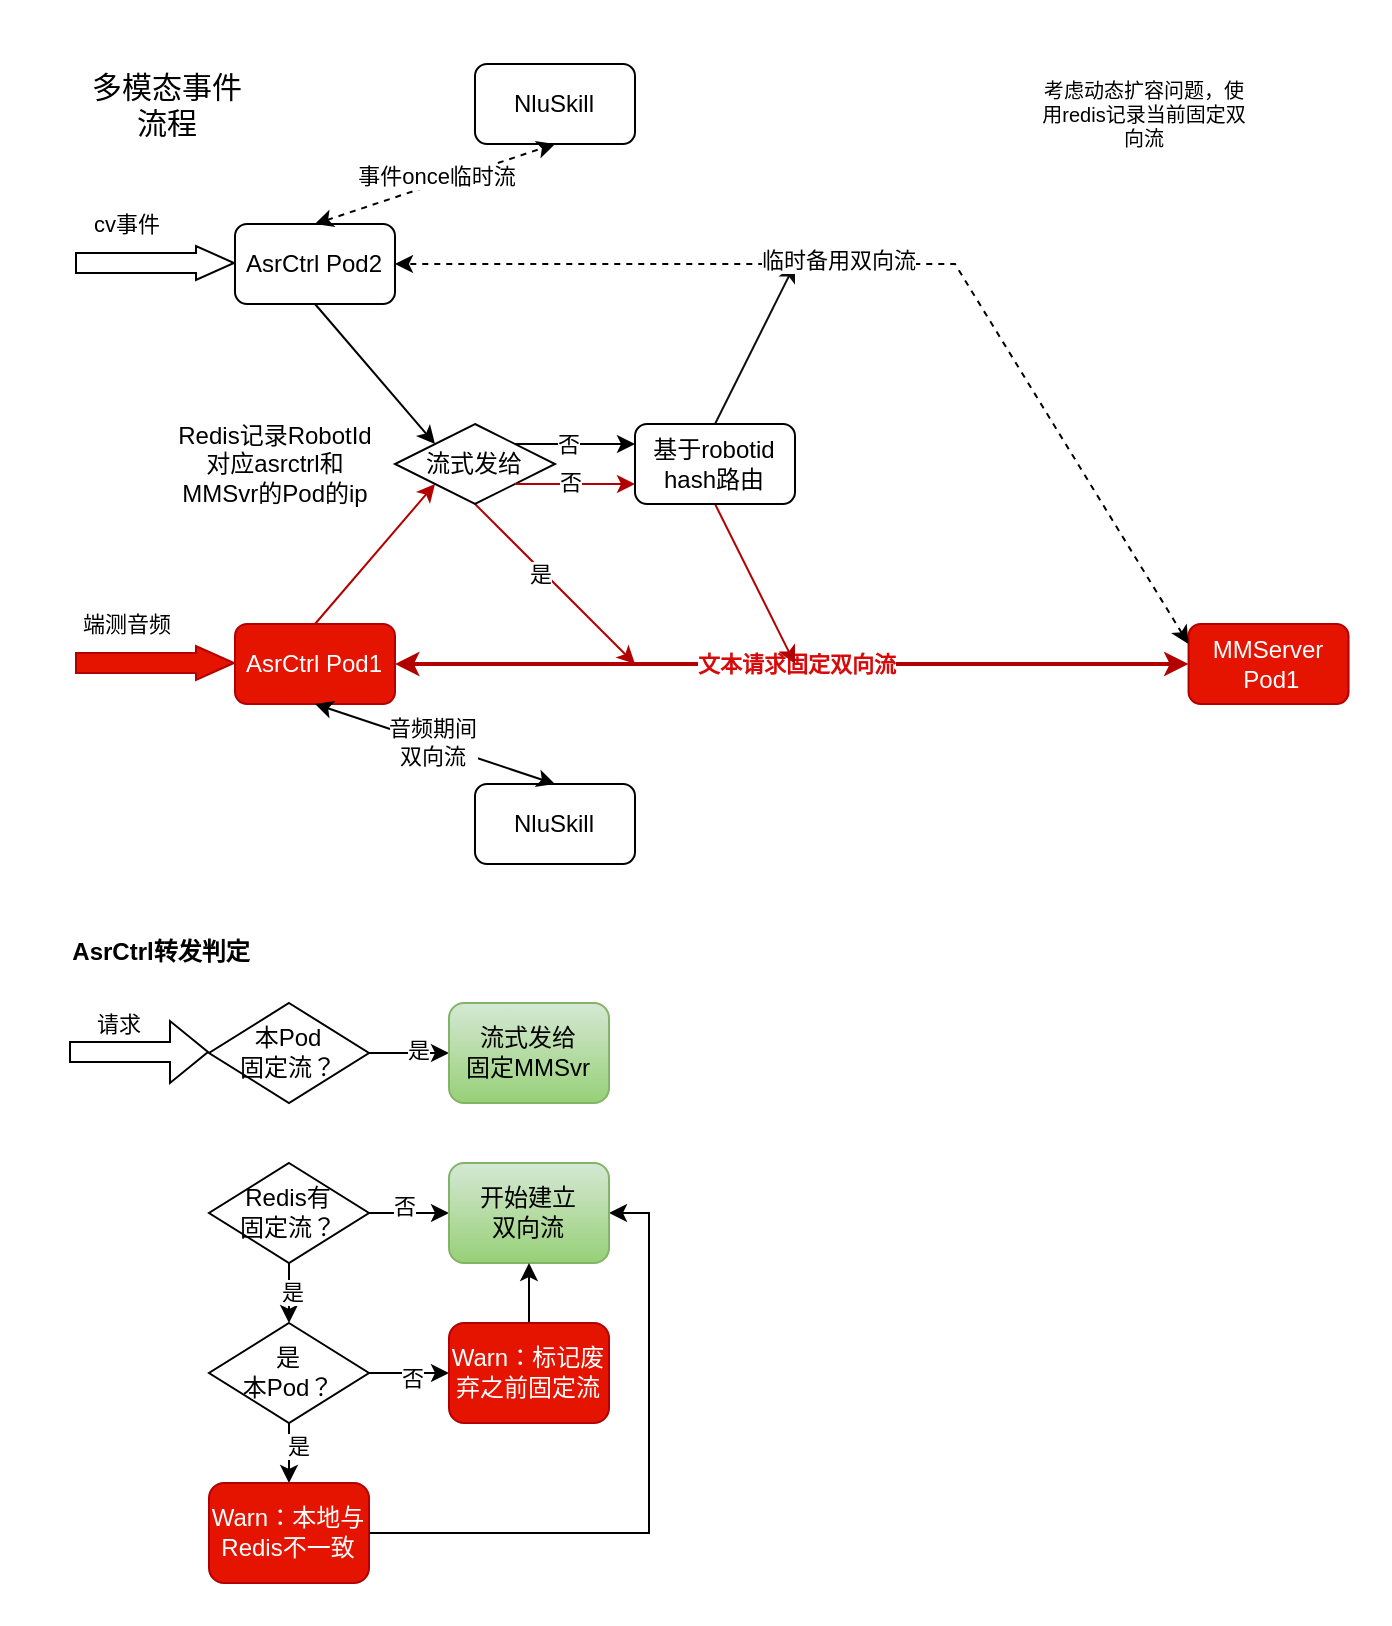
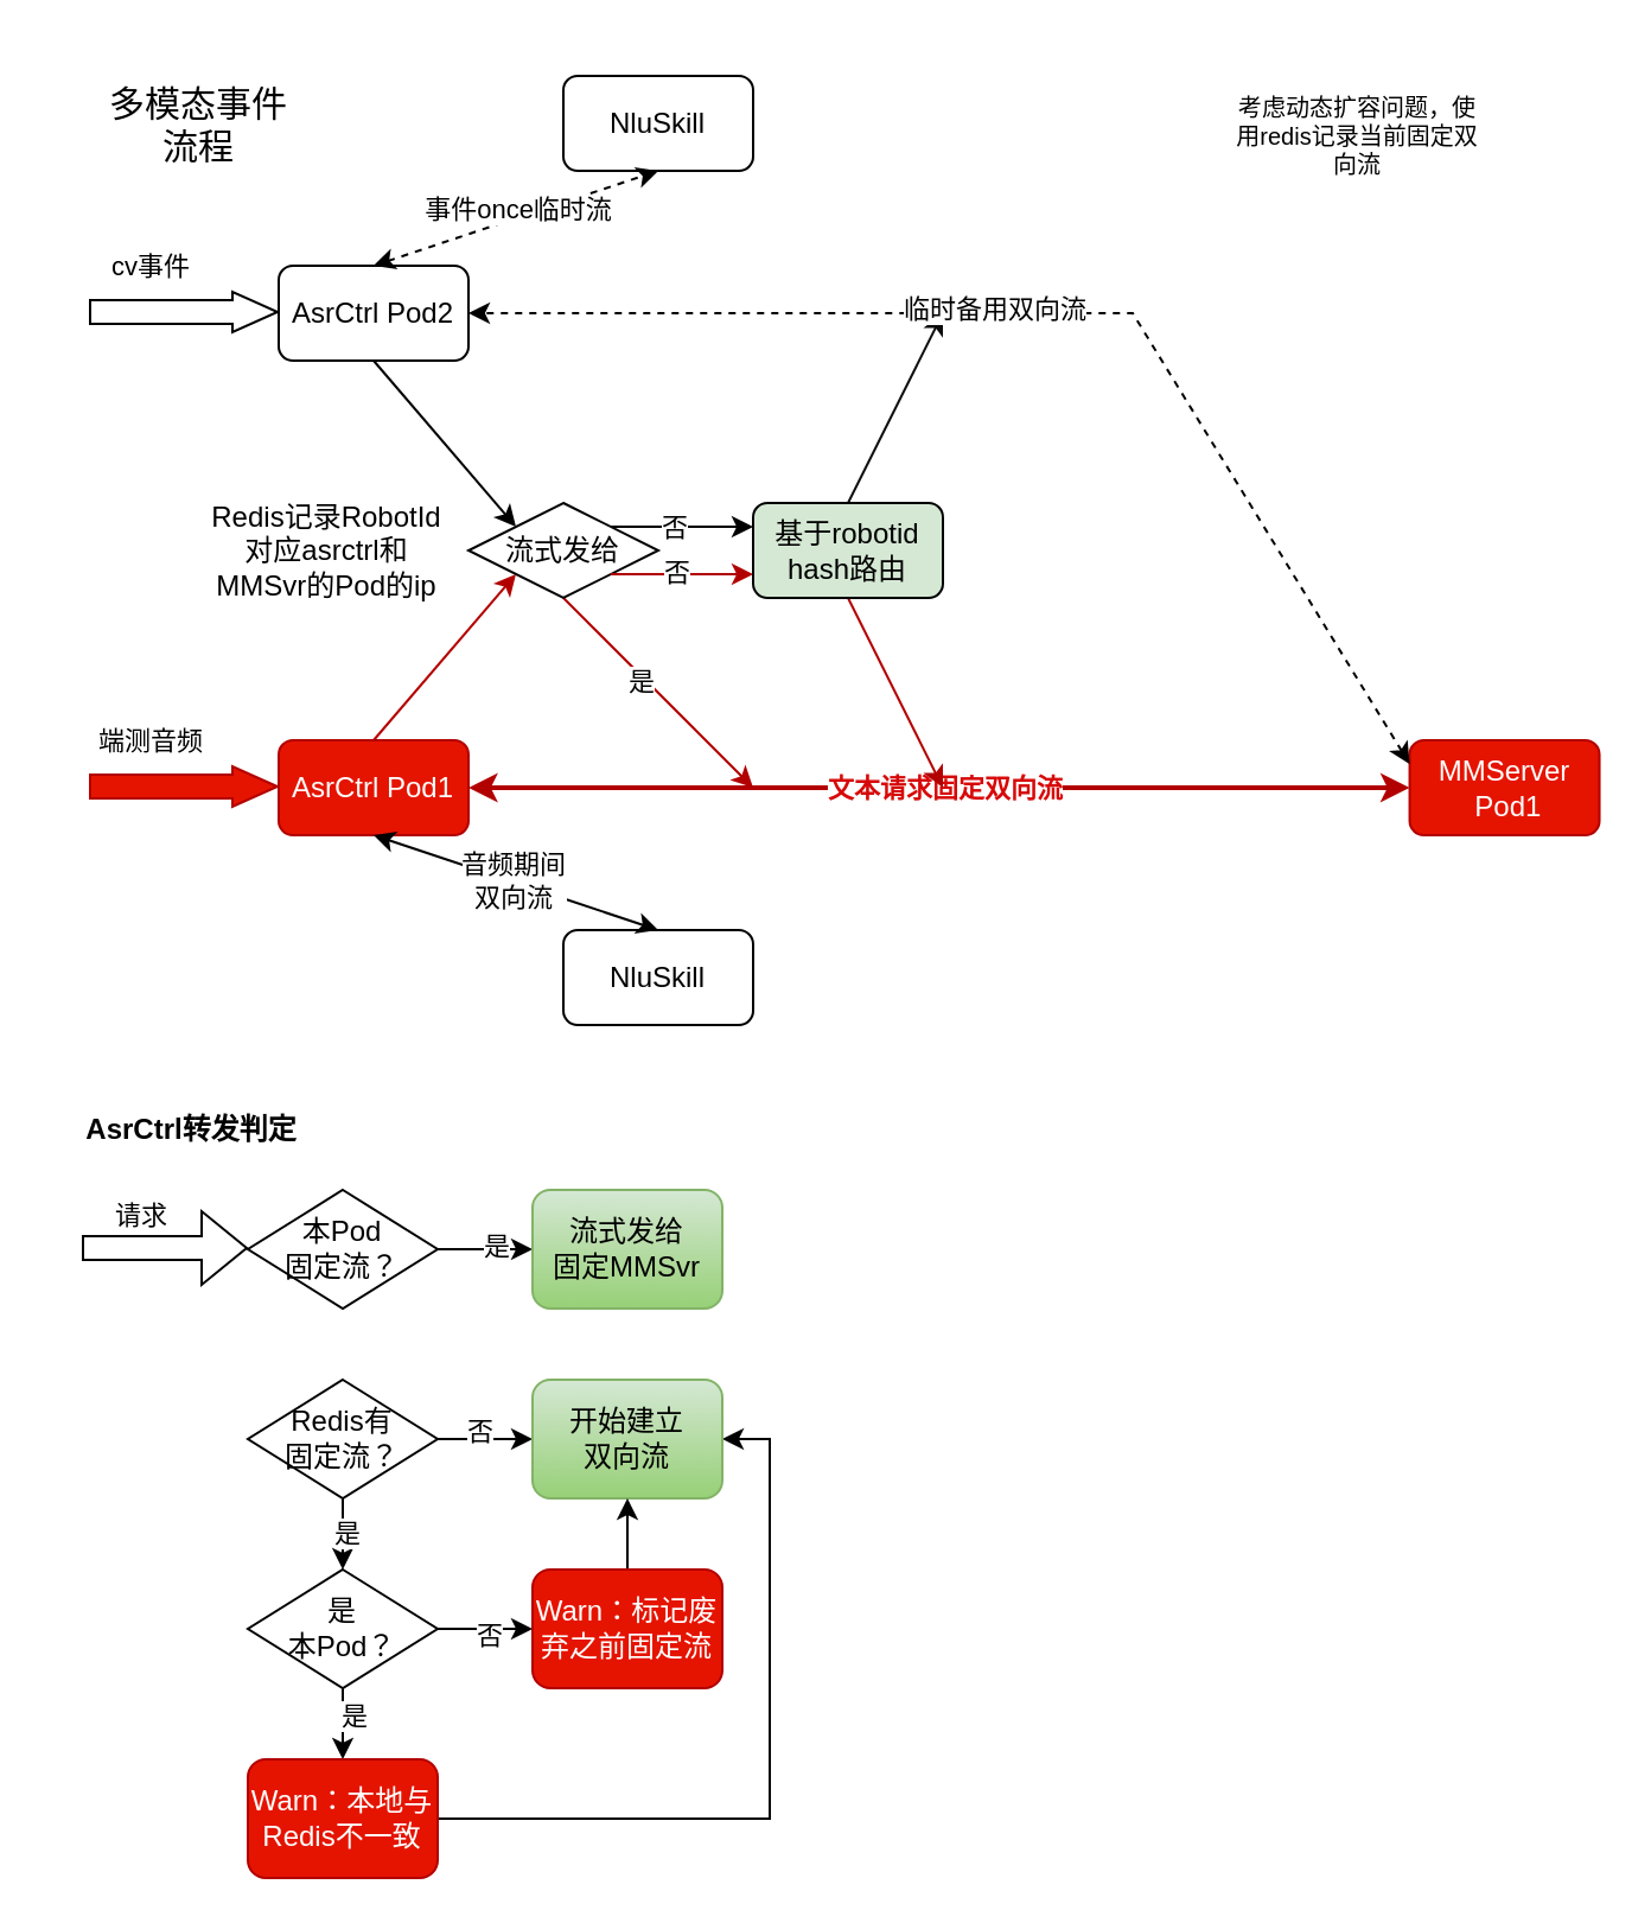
  <mxCell id="0" />
  <mxCell id="1" parent="0" />
  <mxCell id="2" value="" style="shape=flexArrow;endArrow=classic;html=1;rounded=0;endWidth=6;endSize=6;fillColor=#e51400;strokeColor=#B20000;" parent="1" edge="1"><mxGeometry width="50" height="50" relative="1" as="geometry"><mxPoint x="37" y="331" as="sourcePoint" /><mxPoint x="117" y="331" as="targetPoint" /></mxGeometry></mxCell>
  <mxCell id="3" value="端测音频" style="edgeLabel;html=1;align=center;verticalAlign=middle;resizable=0;points=[];" parent="2" vertex="1" connectable="0"><mxGeometry x="-0.371" y="3" relative="1" as="geometry"><mxPoint y="-17" as="offset" /></mxGeometry></mxCell>
  <mxCell id="4" value="" style="shape=flexArrow;endArrow=classic;html=1;rounded=0;endWidth=6;endSize=6;" parent="1" edge="1"><mxGeometry width="50" height="50" relative="1" as="geometry"><mxPoint x="37" y="131" as="sourcePoint" /><mxPoint x="117" y="131" as="targetPoint" /></mxGeometry></mxCell>
  <mxCell id="5" value="cv事件" style="edgeLabel;html=1;align=center;verticalAlign=middle;resizable=0;points=[];" parent="4" vertex="1" connectable="0"><mxGeometry x="-0.371" y="3" relative="1" as="geometry"><mxPoint y="-17" as="offset" /></mxGeometry></mxCell>
  <mxCell id="6" style="rounded=0;orthogonalLoop=1;jettySize=auto;html=1;exitX=0.5;exitY=0;exitDx=0;exitDy=0;entryX=0;entryY=1;entryDx=0;entryDy=0;fillColor=#e51400;strokeColor=#B20000;" parent="1" source="7" target="16" edge="1"><mxGeometry relative="1" as="geometry" /></mxCell>
  <mxCell id="7" value="AsrCtrl Pod1" style="rounded=1;whiteSpace=wrap;html=1;fillColor=#e51400;fontColor=#ffffff;strokeColor=#B20000;" parent="1" vertex="1"><mxGeometry x="117" y="311.5" width="80" height="40" as="geometry" /></mxCell>
  <mxCell id="8" value="NluSkill" style="rounded=1;whiteSpace=wrap;html=1;" parent="1" vertex="1"><mxGeometry x="237" y="391.5" width="80" height="40" as="geometry" /></mxCell>
  <mxCell id="9" value="MMServer&lt;br&gt;&amp;nbsp;Pod1" style="rounded=1;whiteSpace=wrap;html=1;fillColor=#e51400;fontColor=#ffffff;strokeColor=#B20000;" parent="1" vertex="1"><mxGeometry x="593.77" y="311.5" width="80" height="40" as="geometry" /></mxCell>
  <mxCell id="10" style="rounded=0;orthogonalLoop=1;jettySize=auto;html=1;exitX=0.5;exitY=1;exitDx=0;exitDy=0;entryX=0;entryY=0;entryDx=0;entryDy=0;" parent="1" source="11" target="16" edge="1"><mxGeometry relative="1" as="geometry" /></mxCell>
  <mxCell id="11" value="AsrCtrl Pod2" style="rounded=1;whiteSpace=wrap;html=1;" parent="1" vertex="1"><mxGeometry x="117" y="111.5" width="80" height="40" as="geometry" /></mxCell>
  <mxCell id="12" value="" style="endArrow=classic;startArrow=classic;html=1;rounded=0;entryX=0;entryY=0.5;entryDx=0;entryDy=0;fillColor=#e51400;strokeColor=#B20000;strokeWidth=2;" parent="1" source="7" target="9" edge="1"><mxGeometry width="50" height="50" relative="1" as="geometry"><mxPoint x="237" y="331" as="sourcePoint" /><mxPoint x="317" y="331" as="targetPoint" /></mxGeometry></mxCell>
  <mxCell id="13" value="文本请求固定双向流" style="edgeLabel;html=1;align=center;verticalAlign=middle;resizable=0;points=[];fontColor=#d70909;fontStyle=1" parent="12" vertex="1" connectable="0"><mxGeometry x="-0.14" y="2" relative="1" as="geometry"><mxPoint x="29" y="2" as="offset" /></mxGeometry></mxCell>
  <mxCell id="14" style="rounded=0;orthogonalLoop=1;jettySize=auto;html=1;exitX=0.5;exitY=1;exitDx=0;exitDy=0;fillColor=#e51400;strokeColor=#B20000;" parent="1" source="16" edge="1"><mxGeometry relative="1" as="geometry"><mxPoint x="277" y="221.5" as="sourcePoint" /><mxPoint x="317" y="331.5" as="targetPoint" /></mxGeometry></mxCell>
  <mxCell id="15" value="是" style="edgeLabel;html=1;align=center;verticalAlign=middle;resizable=0;points=[];" parent="14" vertex="1" connectable="0"><mxGeometry x="-0.153" y="-2" relative="1" as="geometry"><mxPoint as="offset" /></mxGeometry></mxCell>
  <mxCell id="16" value="流式发给" style="rhombus;whiteSpace=wrap;html=1;" parent="1" vertex="1"><mxGeometry x="197" y="211.5" width="80" height="40" as="geometry" /></mxCell>
  <mxCell id="17" value="" style="endArrow=classic;startArrow=classic;html=1;rounded=0;exitX=0.5;exitY=0;exitDx=0;exitDy=0;" parent="1" source="8" edge="1"><mxGeometry width="50" height="50" relative="1" as="geometry"><mxPoint x="107" y="401.5" as="sourcePoint" /><mxPoint x="157" y="351.5" as="targetPoint" /></mxGeometry></mxCell>
  <mxCell id="18" value="音频期间&lt;br&gt;双向流" style="edgeLabel;html=1;align=center;verticalAlign=middle;resizable=0;points=[];" parent="17" vertex="1" connectable="0"><mxGeometry x="0.025" relative="1" as="geometry"><mxPoint as="offset" /></mxGeometry></mxCell>
  <mxCell id="19" value="NluSkill" style="rounded=1;whiteSpace=wrap;html=1;" parent="1" vertex="1"><mxGeometry x="237" y="31.5" width="80" height="40" as="geometry" /></mxCell>
  <mxCell id="20" value="" style="endArrow=classic;startArrow=classic;html=1;rounded=0;entryX=0.5;entryY=1;entryDx=0;entryDy=0;dashed=1;" parent="1" target="19" edge="1"><mxGeometry width="50" height="50" relative="1" as="geometry"><mxPoint x="157" y="111.5" as="sourcePoint" /><mxPoint x="207" y="61.5" as="targetPoint" /></mxGeometry></mxCell>
  <mxCell id="21" value="事件once临时流" style="edgeLabel;html=1;align=center;verticalAlign=middle;resizable=0;points=[];" parent="20" vertex="1" connectable="0"><mxGeometry x="0.013" y="4" relative="1" as="geometry"><mxPoint x="1" as="offset" /></mxGeometry></mxCell>
  <mxCell id="22" value="" style="endArrow=classic;html=1;rounded=0;exitX=1;exitY=0;exitDx=0;exitDy=0;entryX=0;entryY=0.25;entryDx=0;entryDy=0;" parent="1" source="16" edge="1" target="52"><mxGeometry width="50" height="50" relative="1" as="geometry"><mxPoint x="327" y="241.5" as="sourcePoint" /><mxPoint x="317" y="151.5" as="targetPoint" /></mxGeometry></mxCell>
  <mxCell id="23" value="否" style="edgeLabel;html=1;align=center;verticalAlign=middle;resizable=0;points=[];" parent="22" vertex="1" connectable="0"><mxGeometry x="-0.142" y="-1" relative="1" as="geometry"><mxPoint y="-1" as="offset" /></mxGeometry></mxCell>
  <mxCell id="24" style="rounded=0;orthogonalLoop=1;jettySize=auto;html=1;exitX=1;exitY=1;exitDx=0;exitDy=0;fillColor=#e51400;strokeColor=#B20000;entryX=0;entryY=0.75;entryDx=0;entryDy=0;" parent="1" source="16" edge="1" target="52"><mxGeometry relative="1" as="geometry"><mxPoint x="167" y="341.5" as="sourcePoint" /><mxPoint x="277" y="351.5" as="targetPoint" /></mxGeometry></mxCell>
  <mxCell id="25" value="否" style="edgeLabel;html=1;align=center;verticalAlign=middle;resizable=0;points=[];" parent="24" vertex="1" connectable="0"><mxGeometry x="-0.106" y="1" relative="1" as="geometry"><mxPoint as="offset" /></mxGeometry></mxCell>
  <mxCell id="26" value="Redis记录RobotId对应asrctrl和MMSvr的Pod的ip" style="text;html=1;strokeColor=none;fillColor=none;align=center;verticalAlign=middle;whiteSpace=wrap;rounded=0;" parent="1" vertex="1"><mxGeometry x="88" y="205.5" width="99" height="52" as="geometry" /></mxCell>
  <mxCell id="27" value="" style="shape=flexArrow;endArrow=classic;html=1;rounded=0;" edge="1" parent="1"><mxGeometry width="50" height="50" relative="1" as="geometry"><mxPoint x="34" y="525.5" as="sourcePoint" /><mxPoint x="104" y="525.5" as="targetPoint" /></mxGeometry></mxCell>
  <mxCell id="28" value="请求" style="edgeLabel;html=1;align=center;verticalAlign=middle;resizable=0;points=[];" vertex="1" connectable="0" parent="27"><mxGeometry x="-0.314" y="4" relative="1" as="geometry"><mxPoint y="-10" as="offset" /></mxGeometry></mxCell>
  <mxCell id="29" style="edgeStyle=orthogonalEdgeStyle;rounded=0;orthogonalLoop=1;jettySize=auto;html=1;exitX=1;exitY=0.5;exitDx=0;exitDy=0;entryX=0;entryY=0.5;entryDx=0;entryDy=0;" edge="1" parent="1" source="31" target="32"><mxGeometry relative="1" as="geometry" /></mxCell>
  <mxCell id="30" value="是" style="edgeLabel;html=1;align=center;verticalAlign=middle;resizable=0;points=[];" vertex="1" connectable="0" parent="29"><mxGeometry x="0.2" y="2" relative="1" as="geometry"><mxPoint as="offset" /></mxGeometry></mxCell>
  <mxCell id="31" value="本Pod&lt;br&gt;固定流？" style="rhombus;whiteSpace=wrap;html=1;" vertex="1" parent="1"><mxGeometry x="104" y="501" width="80" height="50" as="geometry" /></mxCell>
  <mxCell id="32" value="流式发给&lt;br&gt;固定MMSvr" style="rounded=1;whiteSpace=wrap;html=1;fillColor=#d5e8d4;gradientColor=#97d077;strokeColor=#82b366;" vertex="1" parent="1"><mxGeometry x="224" y="501" width="80" height="50" as="geometry" /></mxCell>
  <mxCell id="33" style="edgeStyle=orthogonalEdgeStyle;rounded=0;orthogonalLoop=1;jettySize=auto;html=1;exitX=0.5;exitY=1;exitDx=0;exitDy=0;entryX=0.5;entryY=0;entryDx=0;entryDy=0;" edge="1" parent="1" source="37" target="42"><mxGeometry relative="1" as="geometry"><Array as="points"><mxPoint x="144" y="641" /><mxPoint x="144" y="641" /></Array></mxGeometry></mxCell>
  <mxCell id="34" value="是" style="edgeLabel;html=1;align=center;verticalAlign=middle;resizable=0;points=[];" vertex="1" connectable="0" parent="33"><mxGeometry x="-0.067" y="1" relative="1" as="geometry"><mxPoint as="offset" /></mxGeometry></mxCell>
  <mxCell id="35" style="edgeStyle=orthogonalEdgeStyle;rounded=0;orthogonalLoop=1;jettySize=auto;html=1;exitX=1;exitY=0.5;exitDx=0;exitDy=0;entryX=0;entryY=0.5;entryDx=0;entryDy=0;" edge="1" parent="1" source="37" target="45"><mxGeometry relative="1" as="geometry"><mxPoint x="264" y="701" as="targetPoint" /><Array as="points"><mxPoint x="214" y="606" /><mxPoint x="214" y="606" /></Array></mxGeometry></mxCell>
  <mxCell id="36" value="否" style="edgeLabel;html=1;align=center;verticalAlign=middle;resizable=0;points=[];" vertex="1" connectable="0" parent="35"><mxGeometry x="-0.156" y="4" relative="1" as="geometry"><mxPoint as="offset" /></mxGeometry></mxCell>
  <mxCell id="37" value="Redis有&lt;br&gt;固定流？" style="rhombus;whiteSpace=wrap;html=1;" vertex="1" parent="1"><mxGeometry x="104" y="581" width="80" height="50" as="geometry" /></mxCell>
  <mxCell id="38" style="edgeStyle=orthogonalEdgeStyle;rounded=0;orthogonalLoop=1;jettySize=auto;html=1;exitX=0.5;exitY=1;exitDx=0;exitDy=0;entryX=0.5;entryY=0;entryDx=0;entryDy=0;" edge="1" parent="1" source="42" target="44"><mxGeometry relative="1" as="geometry" /></mxCell>
  <mxCell id="39" value="是" style="edgeLabel;html=1;align=center;verticalAlign=middle;resizable=0;points=[];" vertex="1" connectable="0" parent="38"><mxGeometry x="-0.267" y="4" relative="1" as="geometry"><mxPoint as="offset" /></mxGeometry></mxCell>
  <mxCell id="40" style="edgeStyle=orthogonalEdgeStyle;rounded=0;orthogonalLoop=1;jettySize=auto;html=1;exitX=1;exitY=0.5;exitDx=0;exitDy=0;entryX=0;entryY=0.5;entryDx=0;entryDy=0;" edge="1" parent="1" source="42" target="47"><mxGeometry relative="1" as="geometry"><mxPoint x="214" y="751" as="targetPoint" /></mxGeometry></mxCell>
  <mxCell id="41" value="否" style="edgeLabel;html=1;align=center;verticalAlign=middle;resizable=0;points=[];" vertex="1" connectable="0" parent="40"><mxGeometry y="-2" relative="1" as="geometry"><mxPoint x="1" as="offset" /></mxGeometry></mxCell>
  <mxCell id="42" value="是&lt;br&gt;本Pod？" style="rhombus;whiteSpace=wrap;html=1;" vertex="1" parent="1"><mxGeometry x="104" y="661" width="80" height="50" as="geometry" /></mxCell>
  <mxCell id="43" style="edgeStyle=orthogonalEdgeStyle;rounded=0;orthogonalLoop=1;jettySize=auto;html=1;exitX=1;exitY=0.5;exitDx=0;exitDy=0;entryX=1;entryY=0.5;entryDx=0;entryDy=0;" edge="1" parent="1" source="44" target="45"><mxGeometry relative="1" as="geometry" /></mxCell>
  <mxCell id="44" value="Warn：本地与Redis不一致" style="rounded=1;whiteSpace=wrap;html=1;fillColor=#e51400;fontColor=#ffffff;strokeColor=#B20000;" vertex="1" parent="1"><mxGeometry x="104" y="741" width="80" height="50" as="geometry" /></mxCell>
  <mxCell id="45" value="开始建立&lt;br&gt;双向流" style="rounded=1;whiteSpace=wrap;html=1;fillColor=#d5e8d4;gradientColor=#97d077;strokeColor=#82b366;" vertex="1" parent="1"><mxGeometry x="224" y="581" width="80" height="50" as="geometry" /></mxCell>
  <mxCell id="46" style="edgeStyle=orthogonalEdgeStyle;rounded=0;orthogonalLoop=1;jettySize=auto;html=1;exitX=0.5;exitY=0;exitDx=0;exitDy=0;entryX=0.5;entryY=1;entryDx=0;entryDy=0;" edge="1" parent="1" source="47" target="45"><mxGeometry relative="1" as="geometry" /></mxCell>
  <mxCell id="47" value="Warn：标记废弃之前固定流" style="rounded=1;whiteSpace=wrap;html=1;fillColor=#e51400;strokeColor=#B20000;fontColor=#ffffff;" vertex="1" parent="1"><mxGeometry x="224" y="661" width="80" height="50" as="geometry" /></mxCell>
  <mxCell id="48" value="多模态事件流程" style="text;html=1;strokeColor=none;fillColor=none;align=center;verticalAlign=middle;whiteSpace=wrap;rounded=0;fontSize=15;" vertex="1" parent="1"><mxGeometry x="38" y="20" width="91" height="63" as="geometry" /></mxCell>
  <mxCell id="49" value="AsrCtrl转发判定" style="text;html=1;strokeColor=none;fillColor=none;align=center;verticalAlign=middle;whiteSpace=wrap;rounded=0;fontStyle=1" vertex="1" parent="1"><mxGeometry x="20" y="451" width="121" height="49" as="geometry" /></mxCell>
  <mxCell id="50" style="rounded=0;orthogonalLoop=1;jettySize=auto;html=1;exitX=0.5;exitY=0;exitDx=0;exitDy=0;fillColor=#e51400;strokeColor=#0d0d0d;" edge="1" parent="1" source="52"><mxGeometry relative="1" as="geometry"><mxPoint x="397" y="131.5" as="targetPoint" /></mxGeometry></mxCell>
  <mxCell id="51" style="rounded=0;orthogonalLoop=1;jettySize=auto;html=1;exitX=0.5;exitY=1;exitDx=0;exitDy=0;fillColor=#e51400;strokeColor=#B20000;" edge="1" parent="1" source="52"><mxGeometry relative="1" as="geometry"><mxPoint x="397" y="331.5" as="targetPoint" /></mxGeometry></mxCell>
- <mxCell id="52" value="基于robotid hash路由" style="rounded=1;whiteSpace=wrap;html=1;" vertex="1" parent="1"><mxGeometry x="317" y="211.5" width="80" height="40" as="geometry" /></mxCell>
+ <mxCell id="52" value="基于robotid hash路由" style="rounded=1;whiteSpace=wrap;html=1;fillColor=#d5e8d4;" vertex="1" parent="1"><mxGeometry x="317" y="211.5" width="80" height="40" as="geometry" /></mxCell>
  <mxCell id="53" value="" style="endArrow=classic;startArrow=classic;html=1;rounded=0;dashed=1;exitX=0;exitY=0.25;exitDx=0;exitDy=0;" edge="1" parent="1" source="9"><mxGeometry width="50" height="50" relative="1" as="geometry"><mxPoint x="587" y="331.5" as="sourcePoint" /><mxPoint x="197" y="131.5" as="targetPoint" /><Array as="points"><mxPoint x="477" y="131.5" /></Array></mxGeometry></mxCell>
  <mxCell id="54" value="临时备用双向流" style="edgeLabel;html=1;align=center;verticalAlign=middle;resizable=0;points=[];" vertex="1" connectable="0" parent="53"><mxGeometry x="0.12" y="-2" relative="1" as="geometry"><mxPoint as="offset" /></mxGeometry></mxCell>
  <mxCell id="55" value="考虑动态扩容问题，使用redis记录当前固定双向流" style="text;html=1;strokeColor=none;fillColor=none;align=center;verticalAlign=middle;whiteSpace=wrap;rounded=0;fontSize=10;" vertex="1" parent="1"><mxGeometry x="517" y="41.5" width="110" height="30" as="geometry" /></mxCell>
